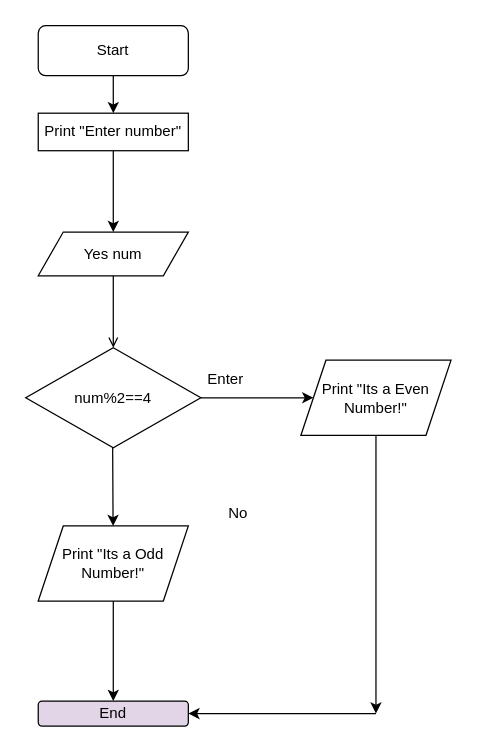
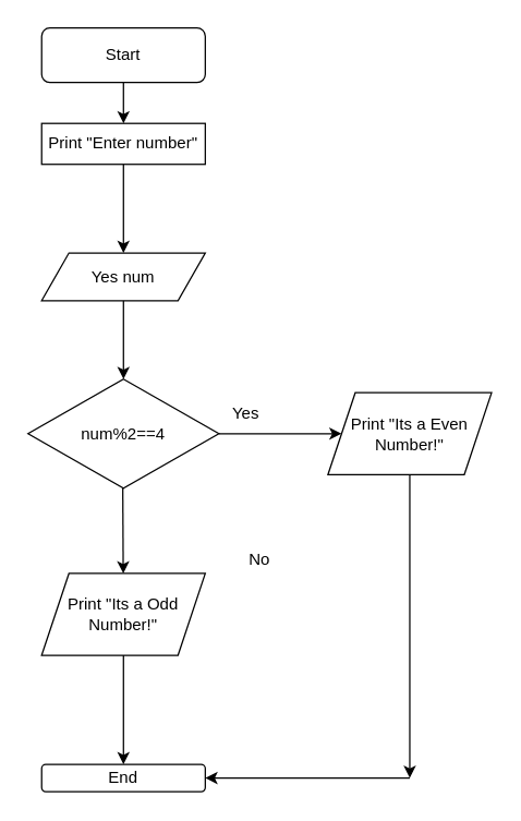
  <mxCell id="0" />
  <mxCell id="1" parent="0" />
  <mxCell id="2" value="" style="edgeStyle=orthogonalEdgeStyle;rounded=0;orthogonalLoop=1;jettySize=auto;html=1;" edge="1" parent="1" source="3"><mxGeometry relative="1" as="geometry"><mxPoint x="90" y="90" as="targetPoint" /></mxGeometry></mxCell>
  <mxCell id="3" value="Start" style="rounded=1;whiteSpace=wrap;html=1;" vertex="1" parent="1"><mxGeometry x="30" y="20" width="120" height="40" as="geometry" /></mxCell>
  <mxCell id="4" value="" style="edgeStyle=orthogonalEdgeStyle;rounded=0;orthogonalLoop=1;jettySize=auto;html=1;" edge="1" parent="1" source="5" target="7"><mxGeometry relative="1" as="geometry" /></mxCell>
  <mxCell id="5" value="Print &quot;Enter number&quot;" style="rounded=0;whiteSpace=wrap;html=1;" vertex="1" parent="1"><mxGeometry x="30" y="90" width="120" height="30" as="geometry" /></mxCell>
- <mxCell id="6" value="" style="edgeStyle=orthogonalEdgeStyle;rounded=0;orthogonalLoop=1;jettySize=auto;html=1;endArrow=open;" edge="1" parent="1" source="7" target="8"><mxGeometry relative="1" as="geometry" /></mxCell>
+ <mxCell id="6" value="" style="edgeStyle=orthogonalEdgeStyle;rounded=0;orthogonalLoop=1;jettySize=auto;html=1;" edge="1" parent="1" source="7" target="8"><mxGeometry relative="1" as="geometry" /></mxCell>
  <mxCell id="7" value="Yes num" style="shape=parallelogram;perimeter=parallelogramPerimeter;whiteSpace=wrap;html=1;fixedSize=1;rounded=0;" vertex="1" parent="1"><mxGeometry x="30" y="185" width="120" height="35" as="geometry" /></mxCell>
  <mxCell id="8" value="num%2==4" style="rhombus;whiteSpace=wrap;html=1;rounded=0;" vertex="1" parent="1"><mxGeometry x="20" y="277.5" width="140" height="80" as="geometry" /></mxCell>
  <mxCell id="9" value="" style="edgeStyle=orthogonalEdgeStyle;rounded=0;orthogonalLoop=1;jettySize=auto;html=1;" edge="1" parent="1" source="10"><mxGeometry relative="1" as="geometry"><mxPoint x="300" y="570" as="targetPoint" /></mxGeometry></mxCell>
  <mxCell id="10" value="Print &quot;Its a Even Number!&quot;" style="shape=parallelogram;perimeter=parallelogramPerimeter;whiteSpace=wrap;html=1;fixedSize=1;" vertex="1" parent="1"><mxGeometry x="240" y="287.5" width="120" height="60" as="geometry" /></mxCell>
- <mxCell id="11" value="Enter" style="text;html=1;strokeColor=none;fillColor=none;align=center;verticalAlign=middle;whiteSpace=wrap;rounded=0;" vertex="1" parent="1"><mxGeometry x="150" y="287.5" width="60" height="30" as="geometry" /></mxCell>
+ <mxCell id="11" value="Yes" style="text;html=1;strokeColor=none;fillColor=none;align=center;verticalAlign=middle;whiteSpace=wrap;rounded=0;" vertex="1" parent="1"><mxGeometry x="150" y="287.5" width="60" height="30" as="geometry" /></mxCell>
  <mxCell id="12" value="" style="endArrow=classic;html=1;rounded=0;" edge="1" parent="1" target="14"><mxGeometry width="50" height="50" relative="1" as="geometry"><mxPoint x="89.5" y="357.5" as="sourcePoint" /><mxPoint x="89.5" y="427.5" as="targetPoint" /></mxGeometry></mxCell>
  <mxCell id="13" value="" style="edgeStyle=orthogonalEdgeStyle;rounded=0;orthogonalLoop=1;jettySize=auto;html=1;" edge="1" parent="1" source="14"><mxGeometry relative="1" as="geometry"><mxPoint x="90" y="560" as="targetPoint" /></mxGeometry></mxCell>
  <mxCell id="14" value="Print &quot;Its a Odd Number!&quot;" style="shape=parallelogram;perimeter=parallelogramPerimeter;whiteSpace=wrap;html=1;fixedSize=1;" vertex="1" parent="1"><mxGeometry x="30" y="420" width="120" height="60" as="geometry" /></mxCell>
  <mxCell id="15" value="No" style="text;html=1;strokeColor=none;fillColor=none;align=center;verticalAlign=middle;whiteSpace=wrap;rounded=0;" vertex="1" parent="1"><mxGeometry x="160" y="395" width="60" height="30" as="geometry" /></mxCell>
- <mxCell id="16" value="End" style="rounded=1;whiteSpace=wrap;html=1;fillColor=#e1d5e7;" vertex="1" parent="1"><mxGeometry x="30" y="560" width="120" height="20" as="geometry" /></mxCell>
+ <mxCell id="16" value="End" style="rounded=1;whiteSpace=wrap;html=1;" vertex="1" parent="1"><mxGeometry x="30" y="560" width="120" height="20" as="geometry" /></mxCell>
  <mxCell id="17" value="" style="endArrow=classic;html=1;rounded=0;entryX=1;entryY=0.5;entryDx=0;entryDy=0;" edge="1" parent="1" target="16"><mxGeometry width="50" height="50" relative="1" as="geometry"><mxPoint x="300" y="570" as="sourcePoint" /><mxPoint x="160" y="570" as="targetPoint" /></mxGeometry></mxCell>
  <mxCell id="18" value="" style="endArrow=classic;html=1;rounded=0;entryX=0;entryY=0.5;entryDx=0;entryDy=0;" edge="1" parent="1" target="10"><mxGeometry width="50" height="50" relative="1" as="geometry"><mxPoint x="160" y="317.5" as="sourcePoint" /><mxPoint x="210" y="267.5" as="targetPoint" /></mxGeometry></mxCell>
